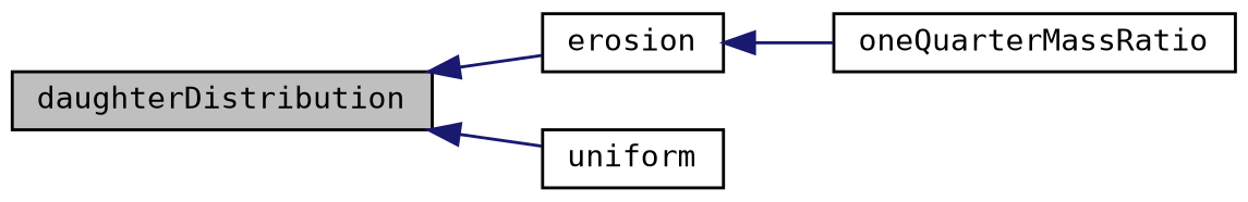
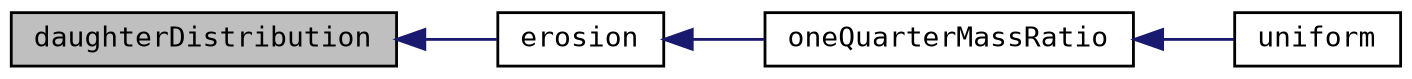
  digraph {
    fontname="DejaVu Sans Mono"
    rankdir=LR
    node [color=black fontname="DejaVu Sans Mono" fontsize=10 shape=record]
    edge [color=midnightblue dir=back fontname="DejaVu Sans Mono" fontsize=10 labelfontname=Helvetica labelfontsize=10 style=solid]
    n1 [fillcolor=grey75 fontcolor=black height=0.2 label=daughterDistribution style=filled width=0.4]
    n2 [height=0.2 label=erosion width=0.4]
    n3 [height=0.2 label=uniform width=0.4]
    n4 [height=0.2 label=oneQuarterMassRatio width=0.4]
    n1 -> n2
-   n1 -> n3
+   n4 -> n3
    n2 -> n4
  }
